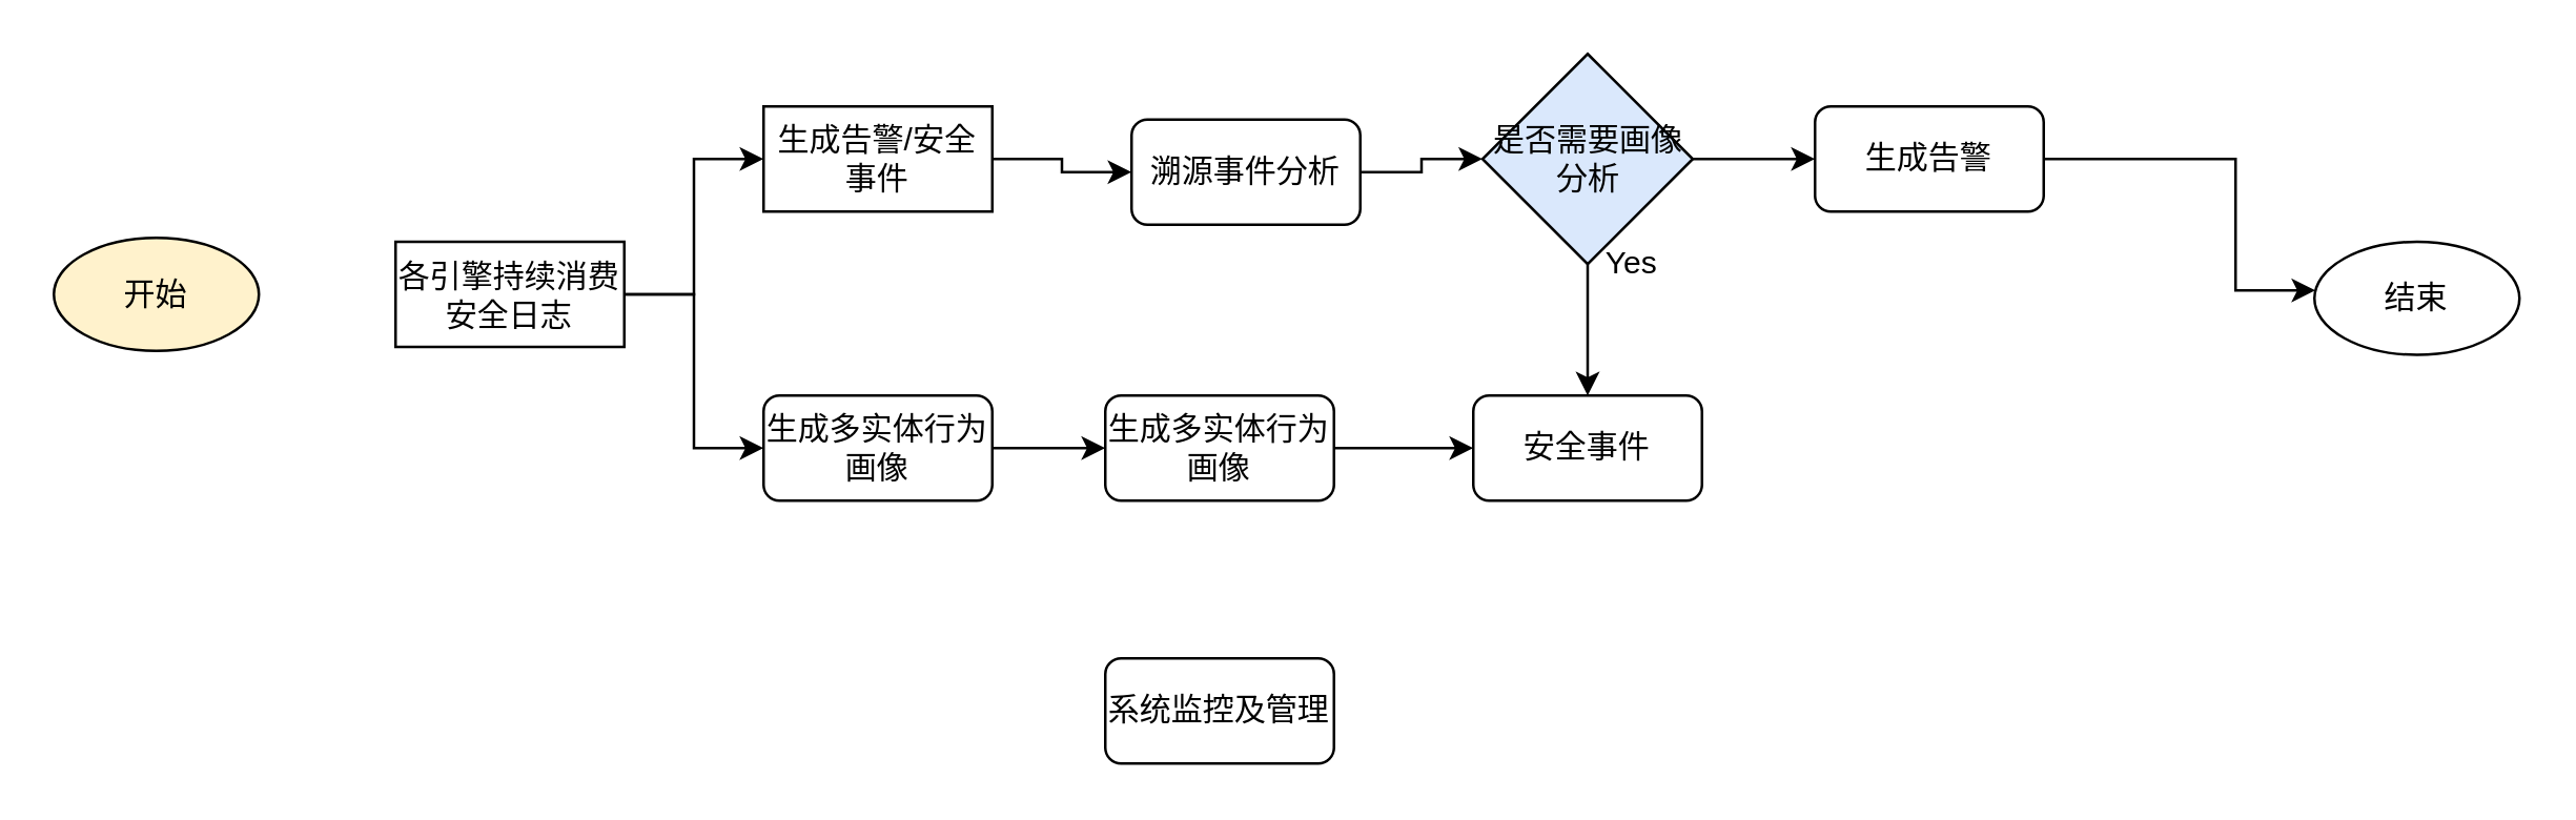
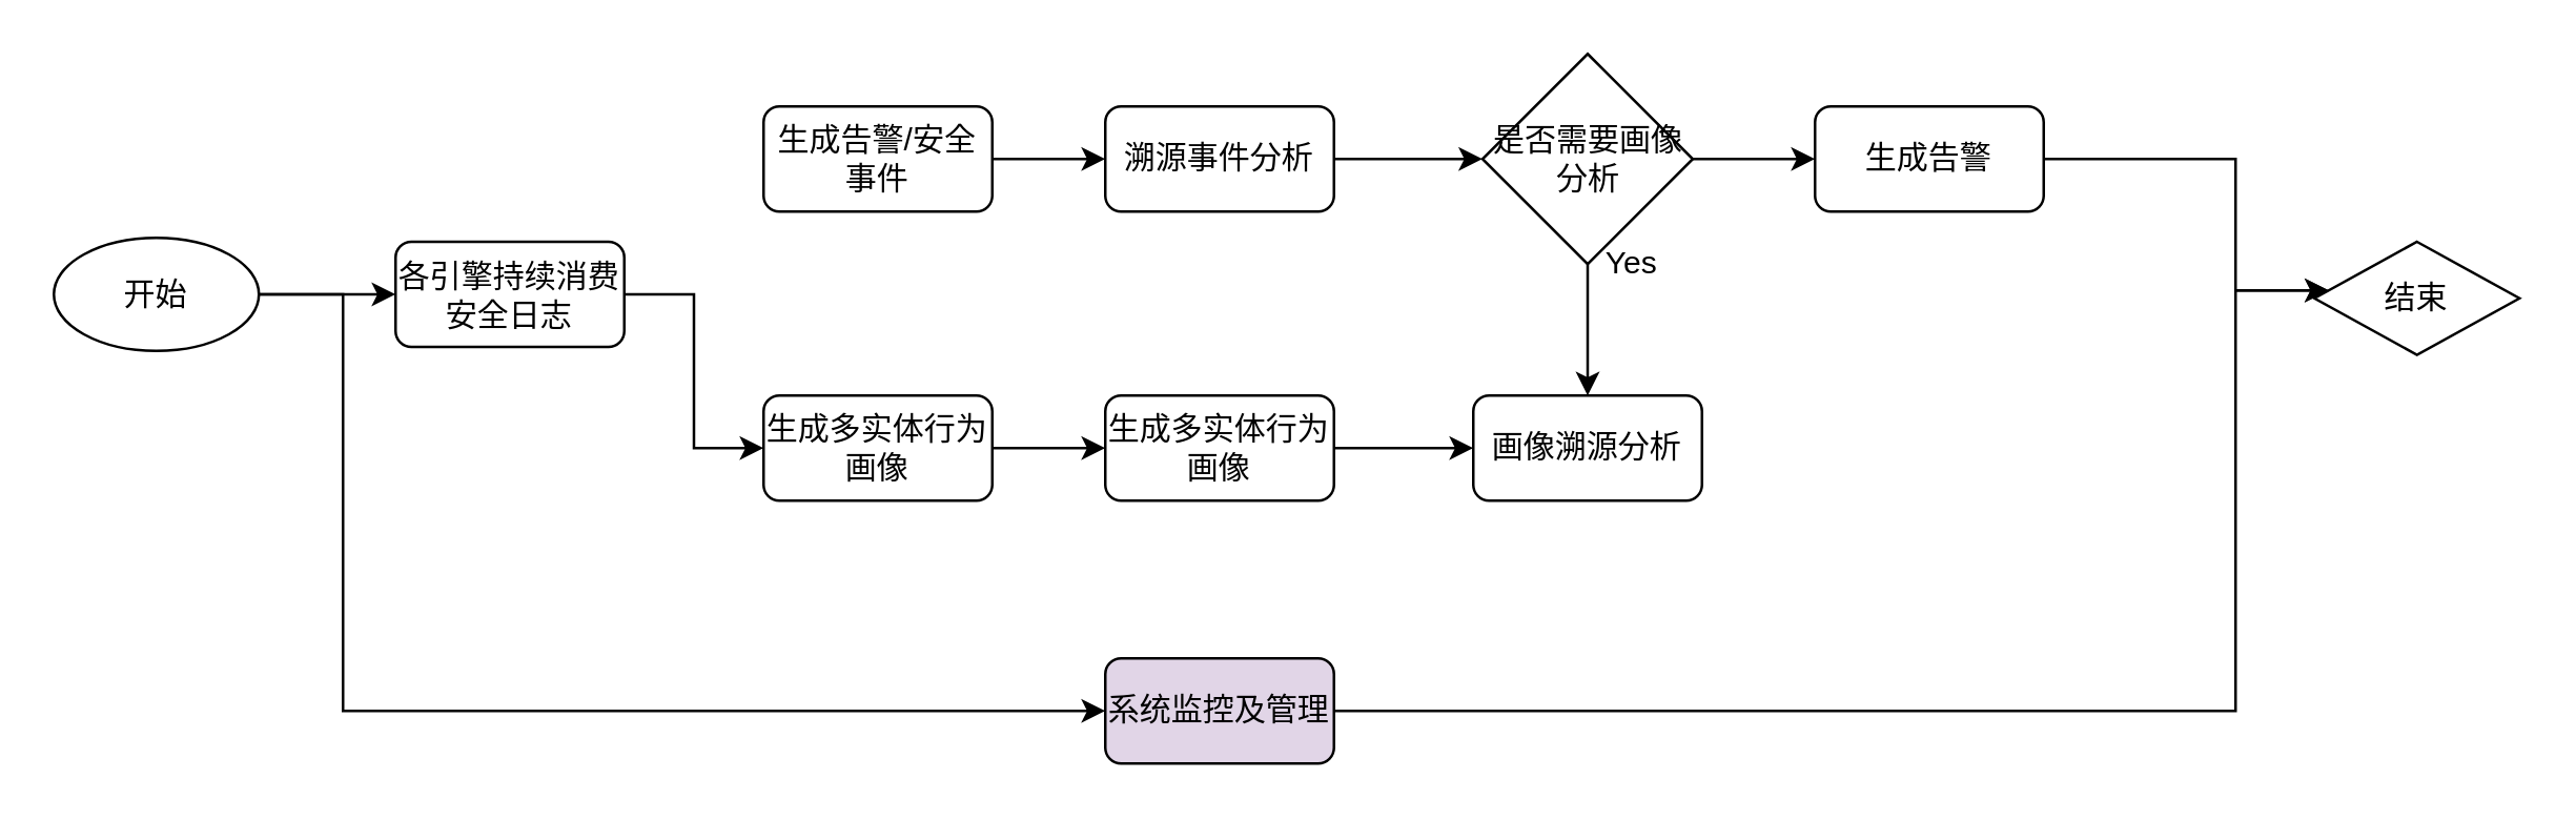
  <mxCell id="0" />
  <mxCell id="1" parent="0" />
- <mxCell id="3" value="开始" style="ellipse;whiteSpace=wrap;html=1;fillColor=#fff2cc;" vertex="1" parent="1"><mxGeometry x="20" y="90" width="78" height="43" as="geometry" /></mxCell>
- <mxCell id="4" value="" style="edgeStyle=orthogonalEdgeStyle;rounded=0;orthogonalLoop=1;jettySize=auto;html=1;entryX=0;entryY=0.5;entryDx=0;entryDy=0;" edge="1" parent="1" source="6" target="10"><mxGeometry relative="1" as="geometry"><mxPoint x="270" y="111.5" as="targetPoint" /></mxGeometry></mxCell>
+ <mxCell id="2" style="edgeStyle=orthogonalEdgeStyle;rounded=0;orthogonalLoop=1;jettySize=auto;html=1;entryX=0;entryY=0.5;entryDx=0;entryDy=0;" edge="1" parent="1" source="3" target="22"><mxGeometry relative="1" as="geometry"><Array as="points"><mxPoint x="130" y="112" /><mxPoint x="130" y="270" /></Array></mxGeometry></mxCell>
+ <mxCell id="3" value="开始" style="ellipse;whiteSpace=wrap;html=1;" vertex="1" parent="1"><mxGeometry x="20" y="90" width="78" height="43" as="geometry" /></mxCell>
  <mxCell id="5" style="edgeStyle=orthogonalEdgeStyle;rounded=0;orthogonalLoop=1;jettySize=auto;html=1;exitX=1;exitY=0.5;exitDx=0;exitDy=0;entryX=0;entryY=0.5;entryDx=0;entryDy=0;" edge="1" parent="1" source="6" target="12"><mxGeometry relative="1" as="geometry" /></mxCell>
- <mxCell id="6" value="各引擎持续消费安全日志" style="whiteSpace=wrap;html=1;fontSize=12;glass=0;strokeWidth=1;shadow=0;rounded=0;" vertex="1" parent="1"><mxGeometry x="150" y="91.5" width="87" height="40" as="geometry" /></mxCell>
- <mxCell id="7" value="结束" style="ellipse;whiteSpace=wrap;html=1;" vertex="1" parent="1"><mxGeometry x="880" y="91.5" width="78" height="43" as="geometry" /></mxCell>
+ <mxCell id="6" value="各引擎持续消费安全日志" style="rounded=1;whiteSpace=wrap;html=1;fontSize=12;glass=0;strokeWidth=1;shadow=0;" vertex="1" parent="1"><mxGeometry x="150" y="91.5" width="87" height="40" as="geometry" /></mxCell>
+ <mxCell id="7" value="结束" style="rhombus;whiteSpace=wrap;html=1;" vertex="1" parent="1"><mxGeometry x="880" y="91.5" width="78" height="43" as="geometry" /></mxCell>
+ <mxCell id="8" style="edgeStyle=orthogonalEdgeStyle;rounded=0;orthogonalLoop=1;jettySize=auto;html=1;exitX=1;exitY=0.5;exitDx=0;exitDy=0;entryX=0;entryY=0.5;entryDx=0;entryDy=0;" edge="1" parent="1" source="3" target="6"><mxGeometry relative="1" as="geometry"><mxPoint x="230" y="121.481" as="sourcePoint" /><mxPoint x="330" y="161.481" as="targetPoint" /></mxGeometry></mxCell>
  <mxCell id="9" value="" style="edgeStyle=orthogonalEdgeStyle;rounded=0;orthogonalLoop=1;jettySize=auto;html=1;" edge="1" parent="1" source="10" target="14"><mxGeometry relative="1" as="geometry" /></mxCell>
- <mxCell id="10" value="生成告警/安全事件" style="whiteSpace=wrap;html=1;fontSize=12;glass=0;strokeWidth=1;shadow=0;rounded=0;" vertex="1" parent="1"><mxGeometry x="290" y="40" width="87" height="40" as="geometry" /></mxCell>
+ <mxCell id="10" value="生成告警/安全事件" style="rounded=1;whiteSpace=wrap;html=1;fontSize=12;glass=0;strokeWidth=1;shadow=0;" vertex="1" parent="1"><mxGeometry x="290" y="40" width="87" height="40" as="geometry" /></mxCell>
  <mxCell id="11" value="" style="edgeStyle=orthogonalEdgeStyle;rounded=0;orthogonalLoop=1;jettySize=auto;html=1;" edge="1" parent="1" source="12" target="16"><mxGeometry relative="1" as="geometry" /></mxCell>
  <mxCell id="12" value="生成多实体行为画像" style="rounded=1;whiteSpace=wrap;html=1;fontSize=12;glass=0;strokeWidth=1;shadow=0;" vertex="1" parent="1"><mxGeometry x="290" y="150" width="87" height="40" as="geometry" /></mxCell>
  <mxCell id="13" value="" style="edgeStyle=orthogonalEdgeStyle;rounded=0;orthogonalLoop=1;jettySize=auto;html=1;" edge="1" parent="1" source="14" target="20"><mxGeometry relative="1" as="geometry" /></mxCell>
- <mxCell id="14" value="溯源事件分析" style="rounded=1;whiteSpace=wrap;html=1;fontSize=12;glass=0;strokeWidth=1;shadow=0;" vertex="1" parent="1"><mxGeometry x="430" y="45" width="87" height="40" as="geometry" /></mxCell>
+ <mxCell id="14" value="溯源事件分析" style="rounded=1;whiteSpace=wrap;html=1;fontSize=12;glass=0;strokeWidth=1;shadow=0;" vertex="1" parent="1"><mxGeometry x="420" y="40" width="87" height="40" as="geometry" /></mxCell>
  <mxCell id="15" value="" style="edgeStyle=orthogonalEdgeStyle;rounded=0;orthogonalLoop=1;jettySize=auto;html=1;" edge="1" parent="1" source="16" target="17"><mxGeometry relative="1" as="geometry" /></mxCell>
  <mxCell id="16" value="生成多实体行为画像" style="rounded=1;whiteSpace=wrap;html=1;fontSize=12;glass=0;strokeWidth=1;shadow=0;" vertex="1" parent="1"><mxGeometry x="420" y="150" width="87" height="40" as="geometry" /></mxCell>
- <mxCell id="17" value="安全事件" style="rounded=1;whiteSpace=wrap;html=1;fontSize=12;glass=0;strokeWidth=1;shadow=0;" vertex="1" parent="1"><mxGeometry x="560" y="150" width="87" height="40" as="geometry" /></mxCell>
+ <mxCell id="17" value="画像溯源分析" style="rounded=1;whiteSpace=wrap;html=1;fontSize=12;glass=0;strokeWidth=1;shadow=0;" vertex="1" parent="1"><mxGeometry x="560" y="150" width="87" height="40" as="geometry" /></mxCell>
  <mxCell id="18" value="" style="edgeStyle=orthogonalEdgeStyle;rounded=0;orthogonalLoop=1;jettySize=auto;html=1;" edge="1" parent="1" source="20" target="17"><mxGeometry relative="1" as="geometry" /></mxCell>
  <mxCell id="19" style="edgeStyle=orthogonalEdgeStyle;rounded=0;orthogonalLoop=1;jettySize=auto;html=1;exitX=1;exitY=0.5;exitDx=0;exitDy=0;entryX=0;entryY=0.5;entryDx=0;entryDy=0;" edge="1" parent="1" source="20" target="25"><mxGeometry relative="1" as="geometry" /></mxCell>
- <mxCell id="20" value="是否需要画像分析" style="rhombus;whiteSpace=wrap;html=1;fillColor=#dae8fc;" vertex="1" parent="1"><mxGeometry x="563.5" y="20" width="80" height="80" as="geometry" /></mxCell>
- <mxCell id="22" value="系统监控及管理" style="rounded=1;whiteSpace=wrap;html=1;fontSize=12;glass=0;strokeWidth=1;shadow=0;" vertex="1" parent="1"><mxGeometry x="420" y="250" width="87" height="40" as="geometry" /></mxCell>
+ <mxCell id="20" value="是否需要画像分析" style="rhombus;whiteSpace=wrap;html=1;" vertex="1" parent="1"><mxGeometry x="563.5" y="20" width="80" height="80" as="geometry" /></mxCell>
+ <mxCell id="21" style="edgeStyle=orthogonalEdgeStyle;rounded=0;orthogonalLoop=1;jettySize=auto;html=1;" edge="1" parent="1" source="22" target="7"><mxGeometry relative="1" as="geometry"><Array as="points"><mxPoint x="850" y="270" /><mxPoint x="850" y="110" /></Array></mxGeometry></mxCell>
+ <mxCell id="22" value="系统监控及管理" style="rounded=1;whiteSpace=wrap;html=1;fontSize=12;glass=0;strokeWidth=1;shadow=0;fillColor=#e1d5e7;" vertex="1" parent="1"><mxGeometry x="420" y="250" width="87" height="40" as="geometry" /></mxCell>
  <mxCell id="23" value="Yes" style="text;html=1;align=center;verticalAlign=middle;resizable=0;points=[];autosize=1;strokeColor=none;fillColor=none;" vertex="1" parent="1"><mxGeometry x="605" y="90" width="30" height="20" as="geometry" /></mxCell>
  <mxCell id="24" style="edgeStyle=orthogonalEdgeStyle;rounded=0;orthogonalLoop=1;jettySize=auto;html=1;" edge="1" parent="1" source="25" target="7"><mxGeometry relative="1" as="geometry"><Array as="points"><mxPoint x="850" y="60" /><mxPoint x="850" y="110" /></Array></mxGeometry></mxCell>
  <mxCell id="25" value="生成告警" style="rounded=1;whiteSpace=wrap;html=1;fontSize=12;glass=0;strokeWidth=1;shadow=0;" vertex="1" parent="1"><mxGeometry x="690" y="40" width="87" height="40" as="geometry" /></mxCell>
